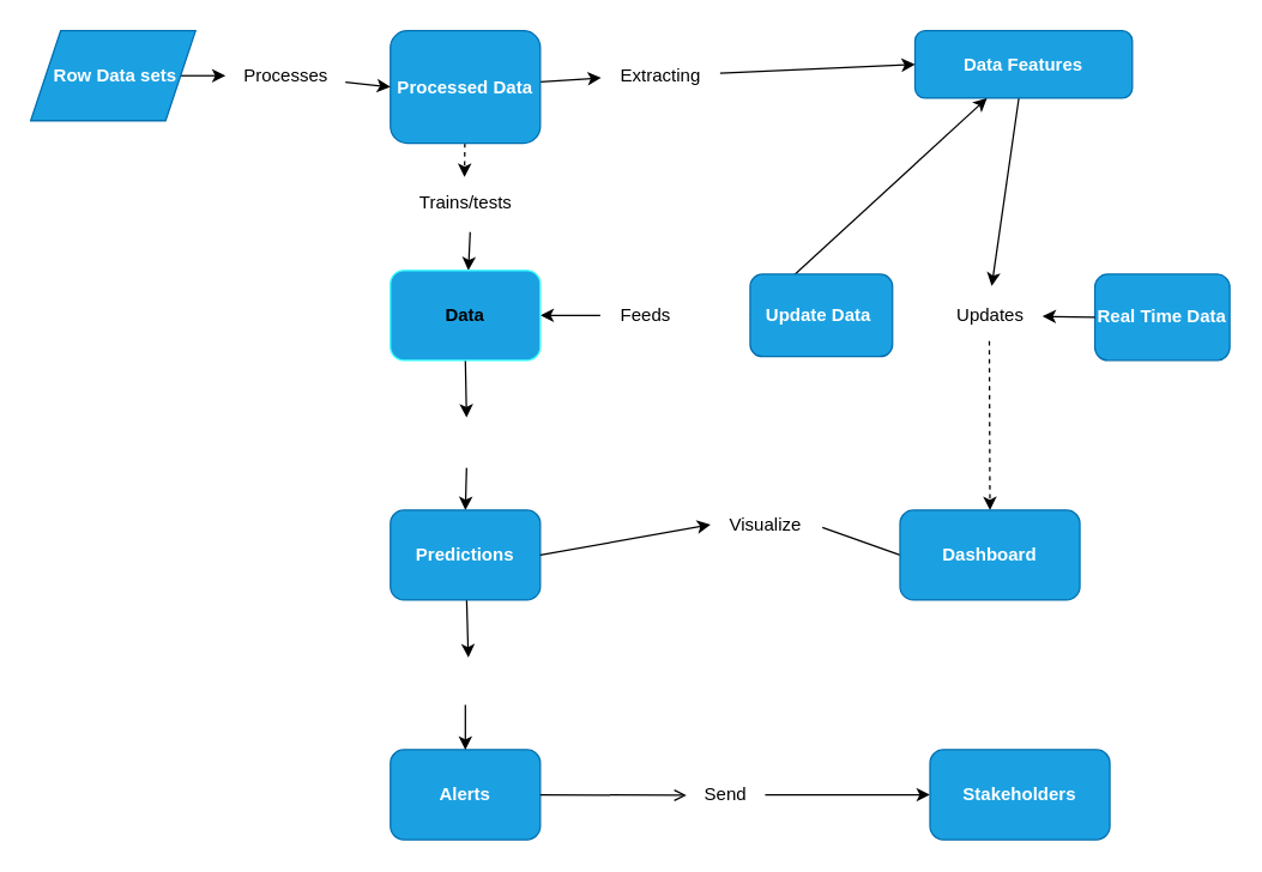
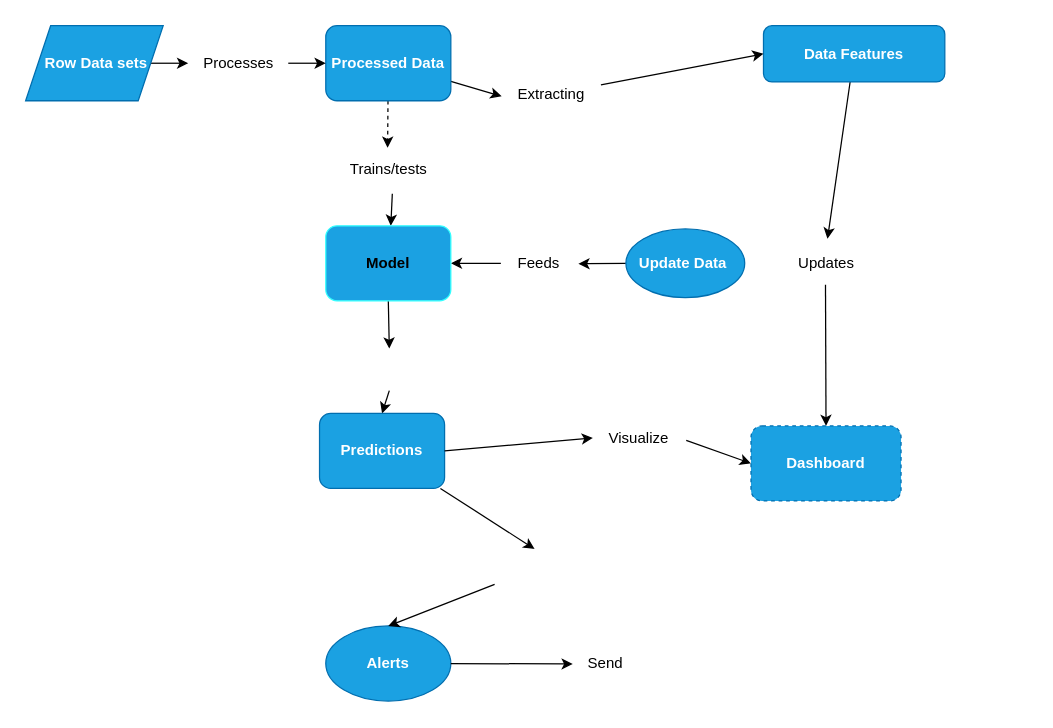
  <mxCell id="0" />
  <mxCell id="1" parent="0" />
  <mxCell id="2" style="edgeStyle=none;html=1;fontFamily=Helvetica;entryX=0.493;entryY=-0.08;entryDx=0;entryDy=0;entryPerimeter=0;dashed=1;" parent="1" source="4" target="36" edge="1"><mxGeometry relative="1" as="geometry"><mxPoint x="320" y="130" as="targetPoint" /></mxGeometry></mxCell>
  <mxCell id="3" style="edgeStyle=none;html=1;entryX=0.008;entryY=0.547;entryDx=0;entryDy=0;entryPerimeter=0;" parent="1" source="4" target="12" edge="1"><mxGeometry relative="1" as="geometry" /></mxCell>
- <mxCell id="4" value="&lt;b&gt;Processed Data&lt;/b&gt;" style="rounded=1;whiteSpace=wrap;html=1;fontFamily=Helvetica;fillColor=#1ba1e2;fontColor=#ffffff;strokeColor=#006EAF;" parent="1" vertex="1"><mxGeometry x="260" y="20" width="100" height="75" as="geometry" /></mxCell>
+ <mxCell id="4" value="&lt;b&gt;Processed Data&lt;/b&gt;" style="rounded=1;whiteSpace=wrap;html=1;fontFamily=Helvetica;fillColor=#1ba1e2;fontColor=#ffffff;strokeColor=#006EAF;" parent="1" vertex="1"><mxGeometry x="260" y="20" width="100" height="60" as="geometry" /></mxCell>
  <mxCell id="5" style="edgeStyle=none;html=1;" parent="1" source="6" edge="1"><mxGeometry relative="1" as="geometry"><mxPoint x="150" y="50" as="targetPoint" /></mxGeometry></mxCell>
  <mxCell id="6" value="&lt;b&gt;&amp;nbsp;Row Data sets&lt;/b&gt;" style="shape=parallelogram;perimeter=parallelogramPerimeter;whiteSpace=wrap;html=1;fixedSize=1;fontFamily=Helvetica;fillColor=#1ba1e2;fontColor=#ffffff;strokeColor=#006EAF;" parent="1" vertex="1"><mxGeometry y="20" width="110" height="60" as="geometry" x="20" /></mxCell>
  <mxCell id="7" style="edgeStyle=none;html=1;entryX=0;entryY=0.5;entryDx=0;entryDy=0;" parent="1" source="8" target="4" edge="1"><mxGeometry relative="1" as="geometry" /></mxCell>
  <mxCell id="8" value="Processes" style="text;html=1;align=center;verticalAlign=middle;resizable=0;points=[];autosize=1;strokeColor=none;fillColor=none;fontFamily=Helvetica;" parent="1" vertex="1"><mxGeometry x="150" y="35" width="80" height="30" as="geometry" /></mxCell>
  <mxCell id="9" style="edgeStyle=none;html=1;entryX=0.517;entryY=-0.153;entryDx=0;entryDy=0;fontFamily=Helvetica;entryPerimeter=0;" parent="1" source="10" target="17" edge="1"><mxGeometry relative="1" as="geometry"><mxPoint x="800" y="120" as="targetPoint" /></mxGeometry></mxCell>
  <mxCell id="10" value="Data Features" style="rounded=1;fontFamily=Helvetica;fillColor=#1ba1e2;fontColor=#FFFFFF;strokeColor=#006EAF;labelBorderColor=none;fontStyle=1;align=center;whiteSpace=wrap;html=1;verticalAlign=middle;labelBackgroundColor=none;" parent="1" vertex="1"><mxGeometry x="610" y="20" width="145" height="45" as="geometry" /></mxCell>
  <mxCell id="11" style="edgeStyle=none;html=1;entryX=0;entryY=0.5;entryDx=0;entryDy=0;" parent="1" source="12" target="10" edge="1"><mxGeometry relative="1" as="geometry" /></mxCell>
- <mxCell id="12" value="Extracting" style="text;html=1;align=center;verticalAlign=middle;resizable=0;points=[];autosize=1;strokeColor=none;fillColor=none;fontFamily=Helvetica;" parent="1" vertex="1"><mxGeometry x="400" y="35" width="80" height="30" as="geometry" /></mxCell>
+ <mxCell id="12" value="Extracting" style="text;html=1;align=center;verticalAlign=middle;resizable=0;points=[];autosize=1;strokeColor=none;fillColor=none;fontFamily=Helvetica;" parent="1" vertex="1"><mxGeometry x="400" y="60" width="80" height="30" as="geometry" /></mxCell>
  <mxCell id="13" style="edgeStyle=none;html=1;fontFamily=Helvetica;exitX=0.54;exitY=1.147;exitDx=0;exitDy=0;exitPerimeter=0;" parent="1" source="36" edge="1"><mxGeometry relative="1" as="geometry"><mxPoint x="370" y="180" as="sourcePoint" /><mxPoint x="312" y="180" as="targetPoint" /><Array as="points" /></mxGeometry></mxCell>
  <mxCell id="14" style="edgeStyle=none;html=1;entryX=0.51;entryY=-0.06;entryDx=0;entryDy=0;entryPerimeter=0;exitX=0.5;exitY=1;exitDx=0;exitDy=0;" parent="1" source="35" target="37" edge="1"><mxGeometry relative="1" as="geometry"><mxPoint x="370" y="310" as="sourcePoint" /><mxPoint x="370" y="370" as="targetPoint" /></mxGeometry></mxCell>
- <mxCell id="15" value="&lt;b&gt;Real Time Data&lt;/b&gt;" style="rounded=1;whiteSpace=wrap;html=1;labelBackgroundColor=#1ba1e2;fontFamily=Helvetica;fillColor=#1ba1e2;fontColor=#ffffff;strokeColor=#006EAF;" parent="1" vertex="1"><mxGeometry x="730" y="182.5" width="90" height="57.5" as="geometry" /></mxCell>
- <mxCell id="16" style="edgeStyle=none;html=1;exitX=0;exitY=0.5;exitDx=0;exitDy=0;" parent="1" source="15" target="17" edge="1"><mxGeometry relative="1" as="geometry"><mxPoint x="890" y="270" as="targetPoint" /></mxGeometry></mxCell>
  <mxCell id="17" value="Updates" style="text;html=1;align=center;verticalAlign=middle;resizable=0;points=[];autosize=1;strokeColor=none;fillColor=none;" parent="1" vertex="1"><mxGeometry x="625" y="195" width="70" height="30" as="geometry" /></mxCell>
- <mxCell id="18" style="edgeStyle=none;html=1;exitX=0;exitY=0.5;exitDx=0;exitDy=0;" parent="1" source="19" target="10" edge="1"><mxGeometry relative="1" as="geometry"><mxPoint x="464" y="213" as="targetPoint" /></mxGeometry></mxCell>
- <mxCell id="19" value="&lt;b&gt;Update Data&amp;nbsp;&lt;/b&gt;" style="rounded=1;whiteSpace=wrap;html=1;fillColor=#1ba1e2;fontColor=#ffffff;strokeColor=#006EAF;" parent="1" vertex="1"><mxGeometry x="500" y="182.5" width="95" height="55" as="geometry" /></mxCell>
+ <mxCell id="18" style="edgeStyle=none;html=1;exitX=0;exitY=0.5;exitDx=0;exitDy=0;entryX=1.033;entryY=0.513;entryDx=0;entryDy=0;entryPerimeter=0;" parent="1" source="19" target="34" edge="1"><mxGeometry relative="1" as="geometry"><mxPoint x="464" y="213" as="targetPoint" /></mxGeometry></mxCell>
+ <mxCell id="19" value="&lt;b&gt;Update Data&amp;nbsp;&lt;/b&gt;" style="ellipse;whiteSpace=wrap;html=1;fillColor=#1ba1e2;fontColor=#ffffff;strokeColor=#006EAF;" parent="1" vertex="1"><mxGeometry x="500" y="182.5" width="95" height="55" as="geometry" /></mxCell>
  <mxCell id="20" style="edgeStyle=none;html=1;entryX=0.5;entryY=0;entryDx=0;entryDy=0;exitX=0.51;exitY=1.06;exitDx=0;exitDy=0;exitPerimeter=0;" parent="1" source="37" target="23" edge="1"><mxGeometry relative="1" as="geometry"><mxPoint x="370" y="430" as="sourcePoint" /></mxGeometry></mxCell>
- <mxCell id="21" style="edgeStyle=none;html=1;entryX=0.5;entryY=0;entryDx=0;entryDy=0;exitX=0.494;exitY=1.073;exitDx=0;exitDy=0;exitPerimeter=0;dashed=1;" parent="1" source="17" target="25" edge="1"><mxGeometry relative="1" as="geometry"><mxPoint x="800" y="430" as="sourcePoint" /></mxGeometry></mxCell>
+ <mxCell id="21" style="edgeStyle=none;html=1;entryX=0.5;entryY=0;entryDx=0;entryDy=0;exitX=0.494;exitY=1.073;exitDx=0;exitDy=0;exitPerimeter=0;" parent="1" source="17" target="25" edge="1"><mxGeometry relative="1" as="geometry"><mxPoint x="800" y="430" as="sourcePoint" /></mxGeometry></mxCell>
  <mxCell id="22" style="edgeStyle=none;html=1;entryX=0.533;entryY=-0.053;entryDx=0;entryDy=0;entryPerimeter=0;" parent="1" source="23" target="39" edge="1"><mxGeometry relative="1" as="geometry"><mxPoint x="370" y="640" as="targetPoint" /></mxGeometry></mxCell>
- <mxCell id="23" value="&lt;b&gt;Predictions&lt;/b&gt;" style="rounded=1;whiteSpace=wrap;html=1;fillColor=#1ba1e2;fontColor=#ffffff;strokeColor=#006EAF;" parent="1" vertex="1"><mxGeometry x="260" y="340" width="100" height="60" as="geometry" /></mxCell>
- <mxCell id="24" style="edgeStyle=none;html=1;entryX=0;entryY=0.5;entryDx=0;entryDy=0;exitX=1.046;exitY=0.553;exitDx=0;exitDy=0;exitPerimeter=0;endArrow=none;" parent="1" source="27" target="25" edge="1"><mxGeometry relative="1" as="geometry"><mxPoint x="620" y="530" as="sourcePoint" /></mxGeometry></mxCell>
- <mxCell id="25" value="&lt;b&gt;Dashboard&lt;/b&gt;" style="rounded=1;whiteSpace=wrap;html=1;fillColor=#1ba1e2;fontColor=#ffffff;strokeColor=#006EAF;" parent="1" vertex="1"><mxGeometry x="600" y="340" width="120" height="60" as="geometry" /></mxCell>
+ <mxCell id="23" value="&lt;b&gt;Predictions&lt;/b&gt;" style="rounded=1;whiteSpace=wrap;html=1;fillColor=#1ba1e2;fontColor=#ffffff;strokeColor=#006EAF;" parent="1" vertex="1"><mxGeometry x="255" y="330" width="100" height="60" as="geometry" /></mxCell>
+ <mxCell id="24" style="edgeStyle=none;html=1;entryX=0;entryY=0.5;entryDx=0;entryDy=0;exitX=1.046;exitY=0.553;exitDx=0;exitDy=0;exitPerimeter=0;" parent="1" source="27" target="25" edge="1"><mxGeometry relative="1" as="geometry"><mxPoint x="620" y="530" as="sourcePoint" /></mxGeometry></mxCell>
+ <mxCell id="25" value="&lt;b&gt;Dashboard&lt;/b&gt;" style="rounded=1;whiteSpace=wrap;html=1;fillColor=#1ba1e2;fontColor=#ffffff;strokeColor=#006EAF;dashed=1;" parent="1" vertex="1"><mxGeometry x="600" y="340" width="120" height="60" as="geometry" /></mxCell>
  <mxCell id="26" style="edgeStyle=none;html=1;exitX=1;exitY=0.5;exitDx=0;exitDy=0;entryX=-0.02;entryY=0.487;entryDx=0;entryDy=0;entryPerimeter=0;" parent="1" source="23" target="27" edge="1"><mxGeometry relative="1" as="geometry"><mxPoint x="510" y="590" as="sourcePoint" /><mxPoint x="520" y="490" as="targetPoint" /></mxGeometry></mxCell>
  <mxCell id="27" value="Visualize" style="text;html=1;align=center;verticalAlign=middle;resizable=0;points=[];autosize=1;strokeColor=none;fillColor=none;" parent="1" vertex="1"><mxGeometry x="475" y="335" width="70" height="30" as="geometry" /></mxCell>
- <mxCell id="28" value="&lt;b&gt;Alerts&lt;/b&gt;" style="rounded=1;whiteSpace=wrap;html=1;fillColor=#1ba1e2;fontColor=#ffffff;strokeColor=#006EAF;" parent="1" vertex="1"><mxGeometry x="260" y="500" width="100" height="60" as="geometry" /></mxCell>
- <mxCell id="29" style="edgeStyle=none;html=1;entryX=0;entryY=0.5;entryDx=0;entryDy=0;" parent="1" source="32" target="30" edge="1"><mxGeometry relative="1" as="geometry"><mxPoint x="630" y="850" as="sourcePoint" /></mxGeometry></mxCell>
- <mxCell id="30" value="&lt;b&gt;Stakeholders&lt;/b&gt;" style="rounded=1;whiteSpace=wrap;html=1;fillColor=#1ba1e2;fontColor=#ffffff;strokeColor=#006EAF;" parent="1" vertex="1"><mxGeometry x="620" y="500" width="120" height="60" as="geometry" /></mxCell>
- <mxCell id="31" style="edgeStyle=none;html=1;entryX=-0.05;entryY=0.513;entryDx=0;entryDy=0;exitX=1;exitY=0.5;exitDx=0;exitDy=0;entryPerimeter=0;endArrow=open;" parent="1" source="28" target="32" edge="1"><mxGeometry relative="1" as="geometry" /></mxCell>
+ <mxCell id="28" value="&lt;b&gt;Alerts&lt;/b&gt;" style="ellipse;whiteSpace=wrap;html=1;fillColor=#1ba1e2;fontColor=#ffffff;strokeColor=#006EAF;" parent="1" vertex="1"><mxGeometry x="260" y="500" width="100" height="60" as="geometry" /></mxCell>
+ <mxCell id="31" style="edgeStyle=none;html=1;entryX=-0.05;entryY=0.513;entryDx=0;entryDy=0;exitX=1;exitY=0.5;exitDx=0;exitDy=0;entryPerimeter=0;" parent="1" source="28" target="32" edge="1"><mxGeometry relative="1" as="geometry" /></mxCell>
  <mxCell id="32" value="Send&amp;nbsp;" style="text;html=1;align=center;verticalAlign=middle;resizable=0;points=[];autosize=1;strokeColor=none;fillColor=none;" parent="1" vertex="1"><mxGeometry x="460" y="515" width="50" height="30" as="geometry" /></mxCell>
  <mxCell id="33" style="edgeStyle=none;html=1;entryX=1;entryY=0.5;entryDx=0;entryDy=0;" parent="1" source="34" target="35" edge="1"><mxGeometry relative="1" as="geometry"><mxPoint x="430" y="270" as="targetPoint" /></mxGeometry></mxCell>
  <mxCell id="34" value="Feeds" style="text;html=1;align=center;verticalAlign=middle;resizable=0;points=[];autosize=1;strokeColor=none;fillColor=none;" parent="1" vertex="1"><mxGeometry x="400" y="195" width="60" height="30" as="geometry" /></mxCell>
- <mxCell id="35" value="&lt;b&gt;Data&lt;/b&gt;" style="rounded=1;whiteSpace=wrap;html=1;strokeColor=#33FFFF;fillColor=#1BA1E2;" parent="1" vertex="1"><mxGeometry x="260" y="180" width="100" height="60" as="geometry" /></mxCell>
+ <mxCell id="35" value="&lt;b&gt;Model&lt;/b&gt;" style="rounded=1;whiteSpace=wrap;html=1;strokeColor=#33FFFF;fillColor=#1BA1E2;" parent="1" vertex="1"><mxGeometry x="260" y="180" width="100" height="60" as="geometry" /></mxCell>
  <mxCell id="36" value="Trains/tests" style="text;html=1;align=center;verticalAlign=middle;resizable=0;points=[];autosize=1;strokeColor=none;fillColor=none;" parent="1" vertex="1"><mxGeometry x="270" y="120" width="80" height="30" as="geometry" /></mxCell>
  <mxCell id="37" value="&lt;span style=&quot;color: rgb(255, 255, 255);&quot;&gt;Generates&lt;/span&gt;" style="text;html=1;align=center;verticalAlign=middle;resizable=0;points=[];autosize=1;strokeColor=none;fillColor=none;" parent="1" vertex="1"><mxGeometry x="270" y="280" width="80" height="30" as="geometry" /></mxCell>
  <mxCell id="38" style="edgeStyle=none;html=1;entryX=0.5;entryY=0;entryDx=0;entryDy=0;" parent="1" source="39" target="28" edge="1"><mxGeometry relative="1" as="geometry" /></mxCell>
- <mxCell id="39" value="&lt;span style=&quot;color: rgb(255, 255, 255);&quot;&gt;Informs&lt;/span&gt;" style="text;html=1;align=center;verticalAlign=middle;resizable=0;points=[];autosize=1;strokeColor=none;fillColor=none;" parent="1" vertex="1"><mxGeometry x="280" y="440" width="60" height="30" as="geometry" /></mxCell>
+ <mxCell id="39" value="&lt;span style=&quot;color: rgb(255, 255, 255);&quot;&gt;Informs&lt;/span&gt;" style="text;html=1;align=center;verticalAlign=middle;resizable=0;points=[];autosize=1;strokeColor=none;fillColor=none;" parent="1" vertex="1"><mxGeometry x="395" y="440" width="60" height="30" as="geometry" /></mxCell>
